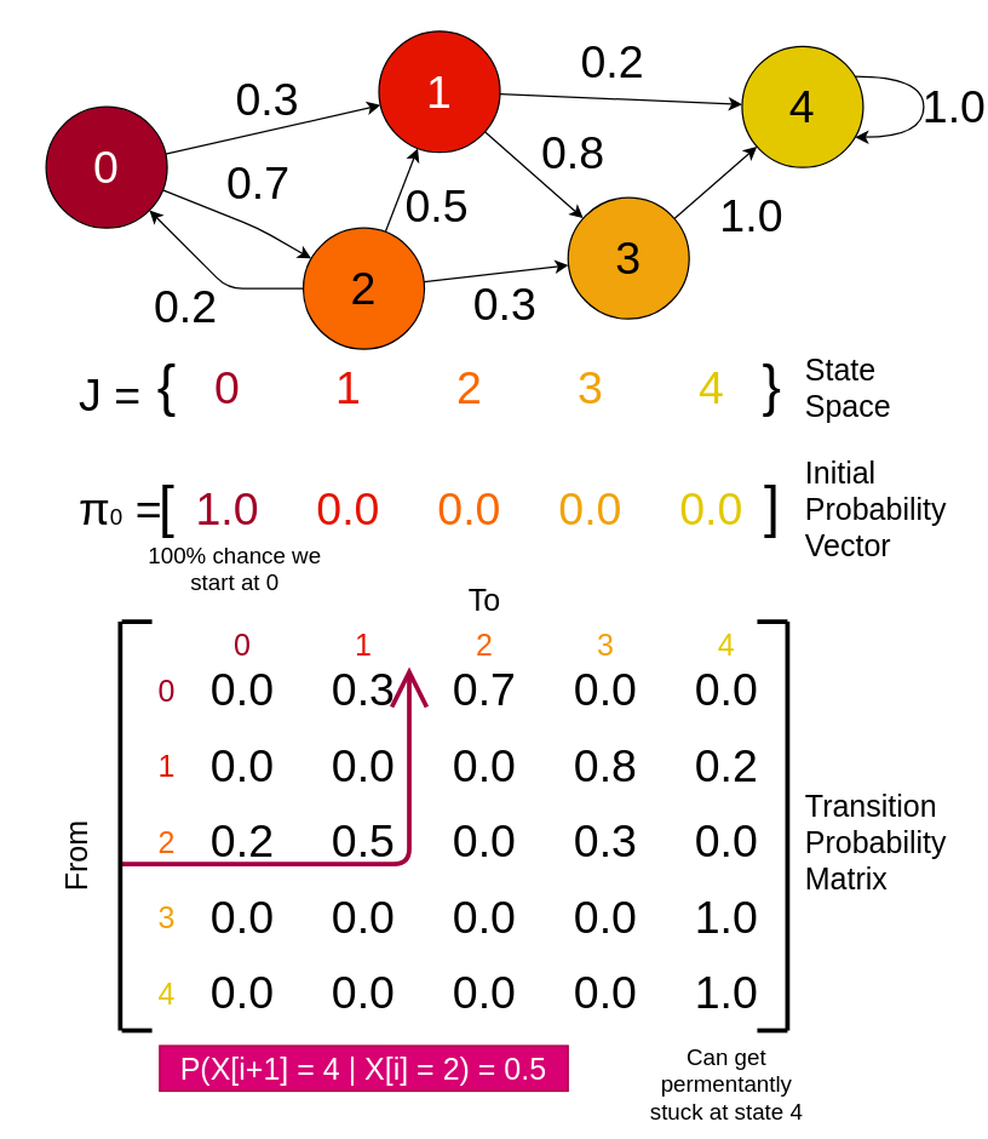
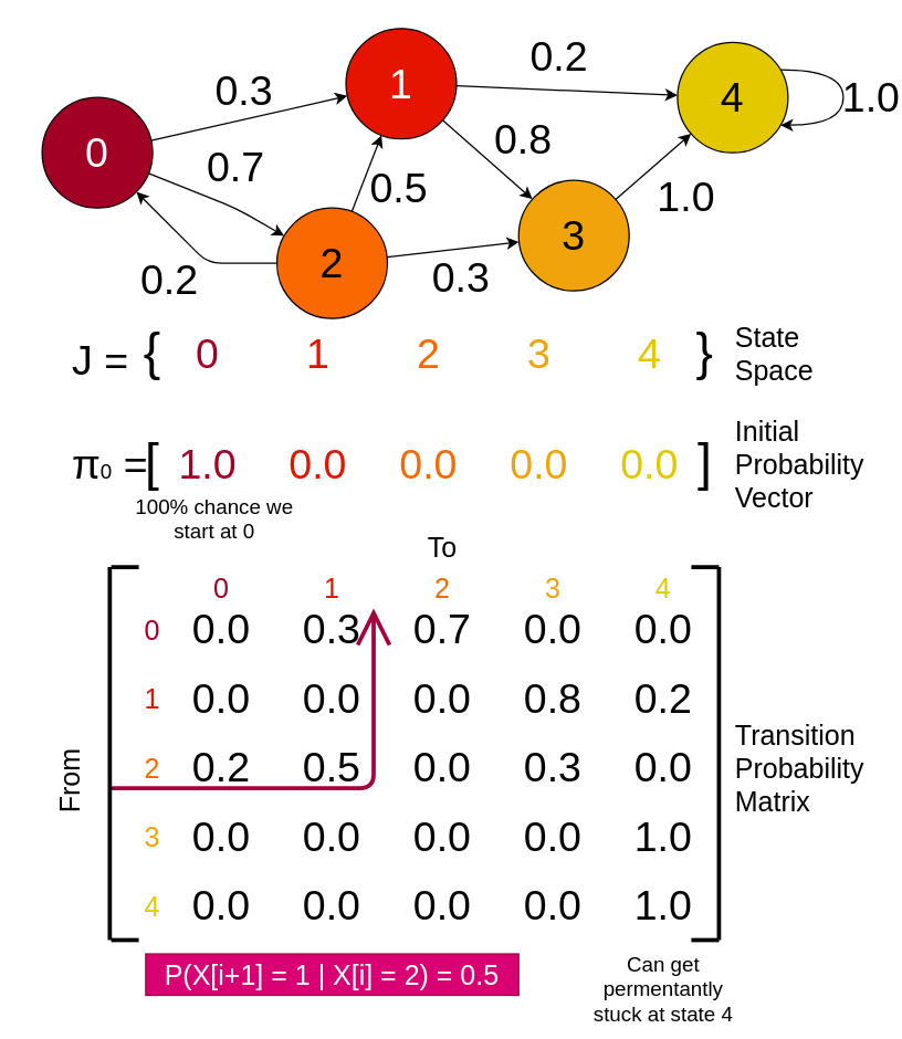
  <mxCell id="0" />
  <mxCell id="1" parent="0" />
  <mxCell id="2" value="0.7" style="html=1;fontSize=30;labelBackgroundColor=none;" edge="1" parent="1" source="4" target="11"><mxGeometry x="0.044" y="28" relative="1" as="geometry"><Array as="points"><mxPoint x="170" y="150" /></Array><mxPoint as="offset" /></mxGeometry></mxCell>
  <mxCell id="3" value="0.3" style="edgeStyle=none;html=1;fontSize=30;labelBackgroundColor=none;" edge="1" parent="1" source="4" target="7"><mxGeometry y="20" relative="1" as="geometry"><mxPoint as="offset" /></mxGeometry></mxCell>
  <mxCell id="4" value="0" style="ellipse;whiteSpace=wrap;html=1;aspect=fixed;fontSize=30;labelBackgroundColor=none;fillColor=#a20025;fontColor=#ffffff;strokeColor=#000000;" vertex="1" parent="1"><mxGeometry x="30" y="70" width="80" height="80" as="geometry" /></mxCell>
  <mxCell id="5" value="0.8" style="html=1;fontSize=30;labelBackgroundColor=none;" edge="1" parent="1" source="7" target="12"><mxGeometry x="0.194" y="28" relative="1" as="geometry"><mxPoint as="offset" /></mxGeometry></mxCell>
  <mxCell id="6" value="0.2" style="edgeStyle=none;html=1;fontSize=30;labelBackgroundColor=none;" edge="1" parent="1" source="7" target="14"><mxGeometry x="-0.094" y="25" relative="1" as="geometry"><mxPoint as="offset" /></mxGeometry></mxCell>
  <mxCell id="7" value="1" style="ellipse;whiteSpace=wrap;html=1;aspect=fixed;fontSize=30;labelBackgroundColor=none;fillColor=#e51400;fontColor=#ffffff;strokeColor=#000000;" vertex="1" parent="1"><mxGeometry x="250" y="20" width="80" height="80" as="geometry" /></mxCell>
  <mxCell id="8" value="0.3" style="edgeStyle=none;html=1;fontSize=30;labelBackgroundColor=none;" edge="1" parent="1" source="11" target="12"><mxGeometry x="0.061" y="-20" relative="1" as="geometry"><mxPoint as="offset" /></mxGeometry></mxCell>
  <mxCell id="9" value="0.5" style="edgeStyle=none;html=1;fontSize=30;labelBackgroundColor=none;" edge="1" parent="1" source="11" target="7"><mxGeometry x="-0.011" y="-25" relative="1" as="geometry"><mxPoint as="offset" /></mxGeometry></mxCell>
  <mxCell id="10" value="0.2" style="edgeStyle=none;html=1;fontSize=30;labelBackgroundColor=none;" edge="1" parent="1" source="11" target="4"><mxGeometry x="-0.002" y="28" relative="1" as="geometry"><Array as="points"><mxPoint x="150" y="190" /></Array><mxPoint as="offset" /></mxGeometry></mxCell>
  <mxCell id="11" value="2" style="ellipse;whiteSpace=wrap;html=1;aspect=fixed;fontSize=30;labelBackgroundColor=none;fillColor=#fa6800;fontColor=#000000;strokeColor=#000000;" vertex="1" parent="1"><mxGeometry x="200" y="150" width="80" height="80" as="geometry" /></mxCell>
  <mxCell id="12" value="3" style="ellipse;whiteSpace=wrap;html=1;aspect=fixed;fontSize=30;labelBackgroundColor=none;fillColor=#f0a30a;fontColor=#000000;strokeColor=#000000;" vertex="1" parent="1"><mxGeometry x="375" y="130" width="80" height="80" as="geometry" /></mxCell>
  <mxCell id="13" value="1.0" style="edgeStyle=orthogonalEdgeStyle;html=1;fontSize=30;curved=1;labelBackgroundColor=none;" edge="1" parent="1" source="14" target="14"><mxGeometry y="20" relative="1" as="geometry"><mxPoint x="590" y="-20" as="targetPoint" /><Array as="points"><mxPoint x="610" y="50" /></Array><mxPoint as="offset" /></mxGeometry></mxCell>
  <mxCell id="14" value="4" style="ellipse;whiteSpace=wrap;html=1;aspect=fixed;fontSize=30;labelBackgroundColor=none;fillColor=#e3c800;fontColor=#000000;strokeColor=#000000;" vertex="1" parent="1"><mxGeometry x="490" y="30" width="80" height="80" as="geometry" /></mxCell>
  <mxCell id="15" value="1.0" style="html=1;fontSize=30;labelBackgroundColor=none;" edge="1" parent="1" source="12" target="14"><mxGeometry x="0.099" y="-32" relative="1" as="geometry"><mxPoint x="550" y="200" as="targetPoint" /><mxPoint x="578.73" y="50" as="sourcePoint" /><mxPoint as="offset" /></mxGeometry></mxCell>
  <mxCell id="16" value="1.0" style="text;html=1;strokeColor=none;fillColor=none;align=center;verticalAlign=middle;whiteSpace=wrap;rounded=0;labelBackgroundColor=none;fontSize=30;fontColor=#A20025;" vertex="1" parent="1"><mxGeometry x="120" y="320" width="60" height="30" as="geometry" /></mxCell>
  <mxCell id="17" value="0.0" style="text;html=1;strokeColor=none;fillColor=none;align=center;verticalAlign=middle;whiteSpace=wrap;rounded=0;labelBackgroundColor=none;fontSize=30;fontColor=#E51400;" vertex="1" parent="1"><mxGeometry x="200" y="320" width="60" height="30" as="geometry" /></mxCell>
  <mxCell id="18" value="0.0" style="text;html=1;strokeColor=none;fillColor=none;align=center;verticalAlign=middle;whiteSpace=wrap;rounded=0;labelBackgroundColor=none;fontSize=30;fontColor=#FA6800;" vertex="1" parent="1"><mxGeometry x="280" y="320" width="60" height="30" as="geometry" /></mxCell>
  <mxCell id="19" value="0.0" style="text;html=1;strokeColor=none;fillColor=none;align=center;verticalAlign=middle;whiteSpace=wrap;rounded=0;labelBackgroundColor=none;fontSize=30;fontColor=#F0A30A;" vertex="1" parent="1"><mxGeometry x="360" y="320" width="60" height="30" as="geometry" /></mxCell>
  <mxCell id="20" value="0.0" style="text;html=1;strokeColor=none;fillColor=none;align=center;verticalAlign=middle;whiteSpace=wrap;rounded=0;labelBackgroundColor=none;fontSize=30;fontColor=#E3C800;" vertex="1" parent="1"><mxGeometry x="440" y="320" width="60" height="30" as="geometry" /></mxCell>
  <mxCell id="21" value="[" style="text;html=1;strokeColor=none;fillColor=none;align=center;verticalAlign=middle;whiteSpace=wrap;rounded=0;labelBackgroundColor=none;fontSize=37;" vertex="1" parent="1"><mxGeometry x="80" y="320" width="60" height="30" as="geometry" /></mxCell>
  <mxCell id="22" value="]" style="text;html=1;strokeColor=none;fillColor=none;align=center;verticalAlign=middle;whiteSpace=wrap;rounded=0;labelBackgroundColor=none;fontSize=37;" vertex="1" parent="1"><mxGeometry x="480" y="320" width="60" height="30" as="geometry" /></mxCell>
  <mxCell id="23" value="0.0" style="text;html=1;strokeColor=none;fillColor=none;align=center;verticalAlign=middle;whiteSpace=wrap;rounded=0;labelBackgroundColor=none;fontSize=30;fontColor=default;" vertex="1" parent="1"><mxGeometry x="450" y="440" width="60" height="30" as="geometry" /></mxCell>
  <mxCell id="24" value="0.2" style="text;html=1;strokeColor=none;fillColor=none;align=center;verticalAlign=middle;whiteSpace=wrap;rounded=0;labelBackgroundColor=none;fontSize=30;fontColor=default;" vertex="1" parent="1"><mxGeometry x="450" y="490" width="60" height="30" as="geometry" /></mxCell>
  <mxCell id="25" value="0.0" style="text;html=1;strokeColor=none;fillColor=none;align=center;verticalAlign=middle;whiteSpace=wrap;rounded=0;labelBackgroundColor=none;fontSize=30;fontColor=default;" vertex="1" parent="1"><mxGeometry x="450" y="540" width="60" height="30" as="geometry" /></mxCell>
  <mxCell id="26" value="1.0" style="text;html=1;strokeColor=none;fillColor=none;align=center;verticalAlign=middle;whiteSpace=wrap;rounded=0;labelBackgroundColor=none;fontSize=30;fontColor=default;" vertex="1" parent="1"><mxGeometry x="450" y="590" width="60" height="30" as="geometry" /></mxCell>
  <mxCell id="27" value="0.0" style="text;html=1;strokeColor=none;fillColor=none;align=center;verticalAlign=middle;whiteSpace=wrap;rounded=0;labelBackgroundColor=none;fontSize=30;fontColor=default;" vertex="1" parent="1"><mxGeometry x="370" y="440" width="60" height="30" as="geometry" /></mxCell>
  <mxCell id="28" value="0.8" style="text;html=1;strokeColor=none;fillColor=none;align=center;verticalAlign=middle;whiteSpace=wrap;rounded=0;labelBackgroundColor=none;fontSize=30;fontColor=default;" vertex="1" parent="1"><mxGeometry x="370" y="490" width="60" height="30" as="geometry" /></mxCell>
  <mxCell id="29" value="0.3" style="text;html=1;strokeColor=none;fillColor=none;align=center;verticalAlign=middle;whiteSpace=wrap;rounded=0;labelBackgroundColor=none;fontSize=30;fontColor=default;" vertex="1" parent="1"><mxGeometry x="370" y="540" width="60" height="30" as="geometry" /></mxCell>
  <mxCell id="30" value="0.0" style="text;html=1;strokeColor=none;fillColor=none;align=center;verticalAlign=middle;whiteSpace=wrap;rounded=0;labelBackgroundColor=none;fontSize=30;fontColor=default;" vertex="1" parent="1"><mxGeometry x="370" y="590" width="60" height="30" as="geometry" /></mxCell>
  <mxCell id="31" value="0.7" style="text;html=1;strokeColor=none;fillColor=none;align=center;verticalAlign=middle;whiteSpace=wrap;rounded=0;labelBackgroundColor=none;fontSize=30;fontColor=default;" vertex="1" parent="1"><mxGeometry x="290" y="440" width="60" height="30" as="geometry" /></mxCell>
  <mxCell id="32" value="0.0" style="text;html=1;strokeColor=none;fillColor=none;align=center;verticalAlign=middle;whiteSpace=wrap;rounded=0;labelBackgroundColor=none;fontSize=30;fontColor=default;" vertex="1" parent="1"><mxGeometry x="290" y="490" width="60" height="30" as="geometry" /></mxCell>
  <mxCell id="33" value="0.0" style="text;html=1;strokeColor=none;fillColor=none;align=center;verticalAlign=middle;whiteSpace=wrap;rounded=0;labelBackgroundColor=none;fontSize=30;fontColor=default;" vertex="1" parent="1"><mxGeometry x="290" y="540" width="60" height="30" as="geometry" /></mxCell>
  <mxCell id="34" value="0.0" style="text;html=1;strokeColor=none;fillColor=none;align=center;verticalAlign=middle;whiteSpace=wrap;rounded=0;labelBackgroundColor=none;fontSize=30;fontColor=default;" vertex="1" parent="1"><mxGeometry x="290" y="590" width="60" height="30" as="geometry" /></mxCell>
  <mxCell id="35" value="0.3" style="text;html=1;strokeColor=none;fillColor=none;align=center;verticalAlign=middle;whiteSpace=wrap;rounded=0;labelBackgroundColor=none;fontSize=30;fontColor=default;" vertex="1" parent="1"><mxGeometry x="210" y="440" width="60" height="30" as="geometry" /></mxCell>
  <mxCell id="36" value="0.0" style="text;html=1;strokeColor=none;fillColor=none;align=center;verticalAlign=middle;whiteSpace=wrap;rounded=0;labelBackgroundColor=none;fontSize=30;fontColor=default;" vertex="1" parent="1"><mxGeometry x="210" y="490" width="60" height="30" as="geometry" /></mxCell>
  <mxCell id="37" value="0.5" style="text;html=1;strokeColor=none;fillColor=none;align=center;verticalAlign=middle;whiteSpace=wrap;rounded=0;labelBackgroundColor=none;fontSize=30;fontColor=default;" vertex="1" parent="1"><mxGeometry x="210" y="540" width="60" height="30" as="geometry" /></mxCell>
  <mxCell id="38" value="0.0" style="text;html=1;strokeColor=none;fillColor=none;align=center;verticalAlign=middle;whiteSpace=wrap;rounded=0;labelBackgroundColor=none;fontSize=30;fontColor=default;" vertex="1" parent="1"><mxGeometry x="210" y="590" width="60" height="30" as="geometry" /></mxCell>
  <mxCell id="39" value="0.0" style="text;html=1;strokeColor=none;fillColor=none;align=center;verticalAlign=middle;whiteSpace=wrap;rounded=0;labelBackgroundColor=none;fontSize=30;fontColor=default;" vertex="1" parent="1"><mxGeometry x="130" y="440" width="60" height="30" as="geometry" /></mxCell>
  <mxCell id="40" value="0.0" style="text;html=1;strokeColor=none;fillColor=none;align=center;verticalAlign=middle;whiteSpace=wrap;rounded=0;labelBackgroundColor=none;fontSize=30;fontColor=default;" vertex="1" parent="1"><mxGeometry x="130" y="490" width="60" height="30" as="geometry" /></mxCell>
  <mxCell id="41" value="0.2" style="text;html=1;strokeColor=none;fillColor=none;align=center;verticalAlign=middle;whiteSpace=wrap;rounded=0;labelBackgroundColor=none;fontSize=30;fontColor=default;" vertex="1" parent="1"><mxGeometry x="130" y="540" width="60" height="30" as="geometry" /></mxCell>
  <mxCell id="42" value="0.0" style="text;html=1;strokeColor=none;fillColor=none;align=center;verticalAlign=middle;whiteSpace=wrap;rounded=0;labelBackgroundColor=none;fontSize=30;fontColor=default;" vertex="1" parent="1"><mxGeometry x="130" y="590" width="60" height="30" as="geometry" /></mxCell>
  <mxCell id="43" value="0" style="text;html=1;strokeColor=none;fillColor=none;align=center;verticalAlign=middle;whiteSpace=wrap;rounded=0;labelBackgroundColor=none;fontSize=20;fontColor=#A20025;" vertex="1" parent="1"><mxGeometry x="130" y="410" width="60" height="30" as="geometry" /></mxCell>
  <mxCell id="44" value="1" style="text;html=1;strokeColor=none;fillColor=none;align=center;verticalAlign=middle;whiteSpace=wrap;rounded=0;labelBackgroundColor=none;fontSize=20;fontColor=#E51400;" vertex="1" parent="1"><mxGeometry x="210" y="410" width="60" height="30" as="geometry" /></mxCell>
  <mxCell id="45" value="2" style="text;html=1;strokeColor=none;fillColor=none;align=center;verticalAlign=middle;whiteSpace=wrap;rounded=0;labelBackgroundColor=none;fontSize=20;fontColor=#FA6800;" vertex="1" parent="1"><mxGeometry x="290" y="410" width="60" height="30" as="geometry" /></mxCell>
  <mxCell id="46" value="3" style="text;html=1;strokeColor=none;fillColor=none;align=center;verticalAlign=middle;whiteSpace=wrap;rounded=0;labelBackgroundColor=none;fontSize=20;fontColor=#F0A30A;" vertex="1" parent="1"><mxGeometry x="370" y="410" width="60" height="30" as="geometry" /></mxCell>
  <mxCell id="47" value="4" style="text;html=1;strokeColor=none;fillColor=none;align=center;verticalAlign=middle;whiteSpace=wrap;rounded=0;labelBackgroundColor=none;fontSize=20;fontColor=#E3C800;" vertex="1" parent="1"><mxGeometry x="450" y="410" width="60" height="30" as="geometry" /></mxCell>
  <mxCell id="48" value="0" style="text;html=1;strokeColor=none;fillColor=none;align=center;verticalAlign=middle;whiteSpace=wrap;rounded=0;labelBackgroundColor=none;fontSize=20;fontColor=#A20025;" vertex="1" parent="1"><mxGeometry x="80" y="440" width="60" height="30" as="geometry" /></mxCell>
  <mxCell id="49" value="1" style="text;html=1;strokeColor=none;fillColor=none;align=center;verticalAlign=middle;whiteSpace=wrap;rounded=0;labelBackgroundColor=none;fontSize=20;fontColor=#E51400;" vertex="1" parent="1"><mxGeometry x="80" y="490" width="60" height="30" as="geometry" /></mxCell>
  <mxCell id="50" value="2" style="text;html=1;strokeColor=none;fillColor=none;align=center;verticalAlign=middle;whiteSpace=wrap;rounded=0;labelBackgroundColor=none;fontSize=20;fontColor=#FA6800;" vertex="1" parent="1"><mxGeometry x="80" y="540" width="60" height="30" as="geometry" /></mxCell>
  <mxCell id="51" value="3" style="text;html=1;strokeColor=none;fillColor=none;align=center;verticalAlign=middle;whiteSpace=wrap;rounded=0;labelBackgroundColor=none;fontSize=20;fontColor=#F0A30A;" vertex="1" parent="1"><mxGeometry x="80" y="590" width="60" height="30" as="geometry" /></mxCell>
  <mxCell id="52" value="4" style="text;html=1;strokeColor=none;fillColor=none;align=center;verticalAlign=middle;whiteSpace=wrap;rounded=0;labelBackgroundColor=none;fontSize=20;fontColor=#E3C800;" vertex="1" parent="1"><mxGeometry x="80" y="640" width="60" height="30" as="geometry" /></mxCell>
  <mxCell id="53" value="1.0" style="text;html=1;strokeColor=none;fillColor=none;align=center;verticalAlign=middle;whiteSpace=wrap;rounded=0;labelBackgroundColor=none;fontSize=30;fontColor=default;" vertex="1" parent="1"><mxGeometry x="450" y="640" width="60" height="30" as="geometry" /></mxCell>
  <mxCell id="54" value="0.0" style="text;html=1;strokeColor=none;fillColor=none;align=center;verticalAlign=middle;whiteSpace=wrap;rounded=0;labelBackgroundColor=none;fontSize=30;fontColor=default;" vertex="1" parent="1"><mxGeometry x="370" y="640" width="60" height="30" as="geometry" /></mxCell>
  <mxCell id="55" value="0.0" style="text;html=1;strokeColor=none;fillColor=none;align=center;verticalAlign=middle;whiteSpace=wrap;rounded=0;labelBackgroundColor=none;fontSize=30;fontColor=default;" vertex="1" parent="1"><mxGeometry x="290" y="640" width="60" height="30" as="geometry" /></mxCell>
  <mxCell id="56" value="0.0" style="text;html=1;strokeColor=none;fillColor=none;align=center;verticalAlign=middle;whiteSpace=wrap;rounded=0;labelBackgroundColor=none;fontSize=30;fontColor=default;" vertex="1" parent="1"><mxGeometry x="210" y="640" width="60" height="30" as="geometry" /></mxCell>
  <mxCell id="57" value="0.0" style="text;html=1;strokeColor=none;fillColor=none;align=center;verticalAlign=middle;whiteSpace=wrap;rounded=0;labelBackgroundColor=none;fontSize=30;fontColor=default;" vertex="1" parent="1"><mxGeometry x="130" y="640" width="60" height="30" as="geometry" /></mxCell>
  <mxCell id="58" value="" style="endArrow=open;html=1;labelBackgroundColor=none;fontSize=20;fontColor=default;exitX=0;exitY=1;exitDx=0;exitDy=0;entryX=1;entryY=1;entryDx=0;entryDy=0;endFill=0;endSize=20;fillColor=#d80073;strokeColor=#A50040;strokeWidth=3;" edge="1" parent="1" source="50" target="44"><mxGeometry width="50" height="50" relative="1" as="geometry"><mxPoint x="60" y="570" as="sourcePoint" /><mxPoint x="110" y="520" as="targetPoint" /><Array as="points"><mxPoint x="270" y="570" /></Array></mxGeometry></mxCell>
- <mxCell id="59" value="P(X[i+1] = 4 | X[i] = 2) = 0.5" style="text;html=1;strokeColor=#A50040;fillColor=#d80073;align=center;verticalAlign=middle;whiteSpace=wrap;rounded=0;labelBackgroundColor=none;fontSize=20;fontColor=#ffffff;" vertex="1" parent="1"><mxGeometry x="105" y="690" width="270" height="30" as="geometry" /></mxCell>
+ <mxCell id="59" value="P(X[i+1] = 1 | X[i] = 2) = 0.5" style="text;html=1;strokeColor=#A50040;fillColor=#d80073;align=center;verticalAlign=middle;whiteSpace=wrap;rounded=0;labelBackgroundColor=none;fontSize=20;fontColor=#ffffff;" vertex="1" parent="1"><mxGeometry x="105" y="690" width="270" height="30" as="geometry" /></mxCell>
  <mxCell id="60" value="From" style="text;html=1;strokeColor=none;fillColor=none;align=center;verticalAlign=middle;whiteSpace=wrap;rounded=0;labelBackgroundColor=none;fontSize=20;fontColor=default;rotation=-90;" vertex="1" parent="1"><mxGeometry x="20" y="550" width="60" height="30" as="geometry" /></mxCell>
  <mxCell id="61" value="To" style="text;html=1;strokeColor=none;fillColor=none;align=center;verticalAlign=middle;whiteSpace=wrap;rounded=0;labelBackgroundColor=none;fontSize=20;fontColor=default;rotation=0;" vertex="1" parent="1"><mxGeometry x="290" y="380" width="60" height="30" as="geometry" /></mxCell>
  <mxCell id="62" value="Initial Probability Vector" style="text;html=1;strokeColor=none;fillColor=none;align=left;verticalAlign=middle;whiteSpace=wrap;rounded=0;labelBackgroundColor=none;fontSize=20;fontColor=default;rotation=0;" vertex="1" parent="1"><mxGeometry x="530" y="320" width="80" height="30" as="geometry" /></mxCell>
  <mxCell id="63" value="Transition Probability Matrix" style="text;html=1;strokeColor=none;fillColor=none;align=left;verticalAlign=middle;whiteSpace=wrap;rounded=0;labelBackgroundColor=none;fontSize=20;fontColor=default;rotation=0;" vertex="1" parent="1"><mxGeometry x="530" y="540" width="80" height="30" as="geometry" /></mxCell>
  <mxCell id="64" value="" style="endArrow=none;html=1;labelBackgroundColor=none;fontSize=20;fontColor=default;endSize=20;strokeWidth=3;" edge="1" parent="1"><mxGeometry width="50" height="50" relative="1" as="geometry"><mxPoint x="520" y="680" as="sourcePoint" /><mxPoint x="520" y="410" as="targetPoint" /></mxGeometry></mxCell>
  <mxCell id="65" value="" style="endArrow=none;html=1;labelBackgroundColor=none;fontSize=20;fontColor=default;endSize=20;strokeWidth=3;" edge="1" parent="1"><mxGeometry width="50" height="50" relative="1" as="geometry"><mxPoint x="79" y="680" as="sourcePoint" /><mxPoint x="79" y="410" as="targetPoint" /></mxGeometry></mxCell>
  <mxCell id="66" value="" style="endArrow=none;html=1;labelBackgroundColor=none;fontSize=20;fontColor=default;endSize=20;strokeWidth=3;" edge="1" parent="1"><mxGeometry width="50" height="50" relative="1" as="geometry"><mxPoint x="100" y="410" as="sourcePoint" /><mxPoint x="80" y="410" as="targetPoint" /></mxGeometry></mxCell>
  <mxCell id="67" value="" style="endArrow=none;html=1;labelBackgroundColor=none;fontSize=20;fontColor=default;endSize=20;strokeWidth=3;" edge="1" parent="1"><mxGeometry width="50" height="50" relative="1" as="geometry"><mxPoint x="100" y="680" as="sourcePoint" /><mxPoint x="80" y="680" as="targetPoint" /></mxGeometry></mxCell>
  <mxCell id="68" value="" style="endArrow=none;html=1;labelBackgroundColor=none;fontSize=20;fontColor=default;endSize=20;strokeWidth=3;" edge="1" parent="1"><mxGeometry width="50" height="50" relative="1" as="geometry"><mxPoint x="520" y="680" as="sourcePoint" /><mxPoint x="500" y="680" as="targetPoint" /></mxGeometry></mxCell>
  <mxCell id="69" value="" style="endArrow=none;html=1;labelBackgroundColor=none;fontSize=20;fontColor=default;endSize=20;strokeWidth=3;" edge="1" parent="1"><mxGeometry width="50" height="50" relative="1" as="geometry"><mxPoint x="520" y="410" as="sourcePoint" /><mxPoint x="500" y="410" as="targetPoint" /></mxGeometry></mxCell>
  <mxCell id="70" value="100% chance we start at 0" style="text;html=1;strokeColor=none;fillColor=none;align=center;verticalAlign=middle;whiteSpace=wrap;rounded=0;labelBackgroundColor=none;fontSize=15;fontColor=default;rotation=0;" vertex="1" parent="1"><mxGeometry x="95" y="360" width="120" height="30" as="geometry" /></mxCell>
  <mxCell id="71" value="State Space" style="text;html=1;strokeColor=none;fillColor=none;align=left;verticalAlign=middle;whiteSpace=wrap;rounded=0;labelBackgroundColor=none;fontSize=20;fontColor=default;rotation=0;" vertex="1" parent="1"><mxGeometry x="530" y="240" width="80" height="30" as="geometry" /></mxCell>
  <mxCell id="72" value="}" style="text;html=1;strokeColor=none;fillColor=none;align=center;verticalAlign=middle;whiteSpace=wrap;rounded=0;labelBackgroundColor=none;fontSize=37;" vertex="1" parent="1"><mxGeometry x="480" y="240" width="60" height="30" as="geometry" /></mxCell>
  <mxCell id="73" value="{" style="text;html=1;strokeColor=none;fillColor=none;align=center;verticalAlign=middle;whiteSpace=wrap;rounded=0;labelBackgroundColor=none;fontSize=37;" vertex="1" parent="1"><mxGeometry x="80" y="240" width="60" height="30" as="geometry" /></mxCell>
  <mxCell id="74" value="0" style="text;html=1;strokeColor=none;fillColor=none;align=center;verticalAlign=middle;whiteSpace=wrap;rounded=0;labelBackgroundColor=none;fontSize=30;fontColor=#A20025;" vertex="1" parent="1"><mxGeometry x="120" y="240" width="60" height="30" as="geometry" /></mxCell>
  <mxCell id="75" value="1" style="text;html=1;strokeColor=none;fillColor=none;align=center;verticalAlign=middle;whiteSpace=wrap;rounded=0;labelBackgroundColor=none;fontSize=30;fontColor=#E51400;" vertex="1" parent="1"><mxGeometry x="200" y="240" width="60" height="30" as="geometry" /></mxCell>
  <mxCell id="76" value="2" style="text;html=1;strokeColor=none;fillColor=none;align=center;verticalAlign=middle;whiteSpace=wrap;rounded=0;labelBackgroundColor=none;fontSize=30;fontColor=#FA6800;" vertex="1" parent="1"><mxGeometry x="280" y="240" width="60" height="30" as="geometry" /></mxCell>
  <mxCell id="77" value="3" style="text;html=1;strokeColor=none;fillColor=none;align=center;verticalAlign=middle;whiteSpace=wrap;rounded=0;labelBackgroundColor=none;fontSize=30;fontColor=#F0A30A;" vertex="1" parent="1"><mxGeometry x="360" y="240" width="60" height="30" as="geometry" /></mxCell>
  <mxCell id="78" value="4" style="text;html=1;strokeColor=none;fillColor=none;align=center;verticalAlign=middle;whiteSpace=wrap;rounded=0;labelBackgroundColor=none;fontSize=30;fontColor=#E3C800;" vertex="1" parent="1"><mxGeometry x="440" y="240" width="60" height="30" as="geometry" /></mxCell>
  <mxCell id="79" value="J =" style="text;html=1;strokeColor=none;fillColor=none;align=left;verticalAlign=middle;whiteSpace=wrap;rounded=0;labelBackgroundColor=none;fontSize=30;fontColor=default;rotation=0;" vertex="1" parent="1"><mxGeometry x="50" y="240" width="80" height="40" as="geometry" /></mxCell>
  <mxCell id="80" value="Can get permentantly stuck at state 4" style="text;html=1;strokeColor=none;fillColor=none;align=center;verticalAlign=middle;whiteSpace=wrap;rounded=0;labelBackgroundColor=none;fontSize=15;fontColor=default;rotation=0;" vertex="1" parent="1"><mxGeometry x="420" y="700" width="120" height="30" as="geometry" /></mxCell>
  <mxCell id="81" value="π&lt;font style=&quot;font-size: 15px&quot;&gt;0&lt;/font&gt; =" style="text;html=1;strokeColor=none;fillColor=none;align=left;verticalAlign=middle;whiteSpace=wrap;rounded=0;labelBackgroundColor=none;fontSize=30;fontColor=default;rotation=0;" vertex="1" parent="1"><mxGeometry x="50" y="315" width="80" height="40" as="geometry" /></mxCell>
